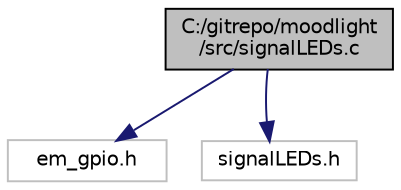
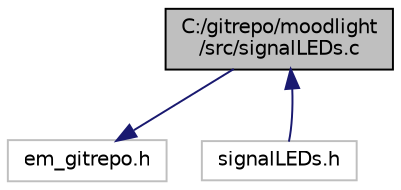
  digraph {
    node [color=grey75 fillcolor=white fontname=Helvetica fontsize=10 shape=record style=filled]
    edge [color=midnightblue fontname=Helvetica fontsize=10 labelfontname=Helvetica labelfontsize=10 style=solid]
    n1 [color=black fillcolor=grey75 fontcolor=black height=0.2 label="C:/gitrepo/moodlight\l/src/signalLEDs.c" width=0.4]
-   n2 [height=0.2 label="em_gpio.h" width=0.4]
+   n2 [height=0.2 label="em_gitrepo.h" width=0.4]
    n3 [height=0.2 label="signalLEDs.h" width=0.4]
    n1 -> n2
-   n1 -> n3
+   n3 -> n1
  }
